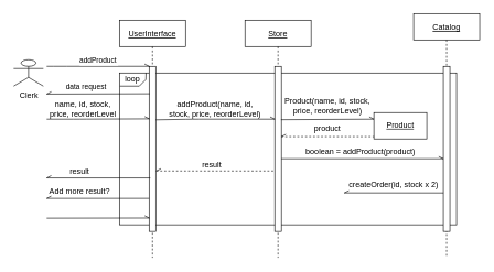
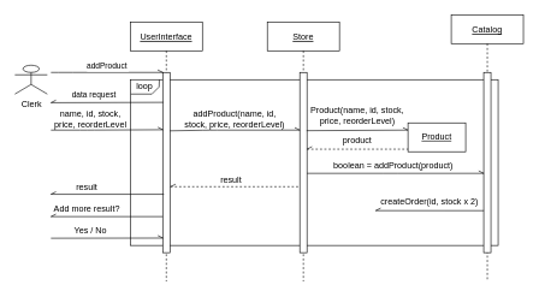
  <mxCell id="0" />
  <mxCell id="1" parent="0" />
  <mxCell id="2" value="" style="rounded=0;whiteSpace=wrap;html=1;fillColor=none;" vertex="1" parent="1"><mxGeometry x="180" y="110" width="510" height="230" as="geometry" /></mxCell>
  <mxCell id="3" value="UserInterface" style="shape=umlLifeline;perimeter=lifelinePerimeter;container=1;collapsible=0;recursiveResize=0;rounded=0;shadow=0;strokeWidth=1;fontStyle=4" parent="1" vertex="1"><mxGeometry x="180" y="30" width="100" height="360" as="geometry" /></mxCell>
  <mxCell id="4" value="" style="points=[];perimeter=orthogonalPerimeter;rounded=0;shadow=0;strokeWidth=1;" parent="3" vertex="1"><mxGeometry x="45" y="70" width="10" height="250" as="geometry" /></mxCell>
  <mxCell id="5" value="Catalog" style="shape=umlLifeline;perimeter=lifelinePerimeter;container=1;collapsible=0;recursiveResize=0;rounded=0;shadow=0;strokeWidth=1;fontStyle=4" parent="1" vertex="1"><mxGeometry x="625" y="20" width="100" height="370" as="geometry" /></mxCell>
  <mxCell id="6" value="data request" style="verticalAlign=bottom;endArrow=none;shadow=0;strokeWidth=1;endFill=0;entryX=0.081;entryY=0.166;entryDx=0;entryDy=0;entryPerimeter=0;startArrow=openAsync;startFill=0;" parent="1" target="4" edge="1"><mxGeometry x="-0.23" y="2" relative="1" as="geometry"><mxPoint x="70" y="142" as="sourcePoint" /><mxPoint x="70" y="130" as="targetPoint" /><Array as="points" /><mxPoint as="offset" /></mxGeometry></mxCell>
  <mxCell id="7" value="&lt;div&gt;Clerk&lt;/div&gt;" style="shape=umlActor;verticalLabelPosition=bottom;verticalAlign=top;html=1;outlineConnect=0;" vertex="1" parent="1"><mxGeometry x="20" y="90" width="45" height="40" as="geometry" /></mxCell>
  <mxCell id="8" value="" style="points=[];perimeter=orthogonalPerimeter;rounded=0;shadow=0;strokeWidth=1;" parent="1" vertex="1"><mxGeometry x="670" y="100" width="10" height="250" as="geometry" /></mxCell>
  <mxCell id="9" value="addProduct" style="verticalAlign=bottom;startArrow=none;endArrow=openAsync;startSize=8;shadow=0;strokeWidth=1;endFill=0;startFill=0;" parent="1" target="4" edge="1"><mxGeometry relative="1" as="geometry"><mxPoint x="70" y="100" as="sourcePoint" /><Array as="points"><mxPoint x="90" y="100" /></Array></mxGeometry></mxCell>
  <mxCell id="10" value="" style="endArrow=openAsync;html=1;endFill=0;entryX=0.022;entryY=0.318;entryDx=0;entryDy=0;entryPerimeter=0;" edge="1" parent="1" target="4"><mxGeometry width="50" height="50" relative="1" as="geometry"><mxPoint x="70" y="180" as="sourcePoint" /><mxPoint x="180" y="180" as="targetPoint" /><Array as="points"><mxPoint x="120" y="180" /></Array></mxGeometry></mxCell>
  <mxCell id="11" value="&lt;div&gt;name, id, stock, price, reorderLevel&lt;/div&gt;" style="text;html=1;strokeColor=none;fillColor=none;align=center;verticalAlign=middle;whiteSpace=wrap;rounded=0;" vertex="1" parent="1"><mxGeometry x="70" y="150" width="110" height="30" as="geometry" /></mxCell>
  <mxCell id="12" value="Store" style="shape=umlLifeline;perimeter=lifelinePerimeter;container=1;collapsible=0;recursiveResize=0;rounded=0;shadow=0;strokeWidth=1;fontStyle=4" vertex="1" parent="1"><mxGeometry x="370" y="30" width="100" height="360" as="geometry" /></mxCell>
  <mxCell id="13" value="" style="points=[];perimeter=orthogonalPerimeter;rounded=0;shadow=0;strokeWidth=1;" vertex="1" parent="12"><mxGeometry x="45" y="70" width="10" height="250" as="geometry" /></mxCell>
  <mxCell id="14" value="" style="endArrow=openAsync;html=1;endFill=0;exitX=0.993;exitY=0.324;exitDx=0;exitDy=0;exitPerimeter=0;" edge="1" parent="1" source="4" target="13"><mxGeometry width="50" height="50" relative="1" as="geometry"><mxPoint x="270" y="205" as="sourcePoint" /><mxPoint x="320" y="155" as="targetPoint" /><Array as="points"><mxPoint x="290" y="180" /></Array></mxGeometry></mxCell>
  <mxCell id="15" value="&lt;div&gt;addProduct(name, id, stock, price, reorderLevel)&lt;/div&gt;" style="text;html=1;strokeColor=none;fillColor=none;align=center;verticalAlign=middle;whiteSpace=wrap;rounded=0;" vertex="1" parent="1"><mxGeometry x="250" y="155" width="150" height="20" as="geometry" /></mxCell>
  <mxCell id="16" value="" style="endArrow=openAsync;html=1;exitX=0.945;exitY=0.323;exitDx=0;exitDy=0;exitPerimeter=0;entryX=0;entryY=0.25;entryDx=0;entryDy=0;endFill=0;" edge="1" parent="1" source="13" target="17"><mxGeometry width="50" height="50" relative="1" as="geometry"><mxPoint x="470" y="195" as="sourcePoint" /><mxPoint x="520" y="180" as="targetPoint" /></mxGeometry></mxCell>
  <mxCell id="17" value="" style="rounded=0;whiteSpace=wrap;html=1;" vertex="1" parent="1"><mxGeometry x="565" y="170" width="80" height="40" as="geometry" /></mxCell>
  <mxCell id="18" value="&lt;div&gt;Product&lt;/div&gt;" style="text;html=1;strokeColor=none;fillColor=none;align=center;verticalAlign=middle;whiteSpace=wrap;rounded=0;fontStyle=4" vertex="1" parent="1"><mxGeometry x="585" y="180" width="40" height="20" as="geometry" /></mxCell>
  <mxCell id="19" value="&lt;div&gt;Product(name, id, stock, price, reorderLevel)&lt;/div&gt;" style="text;html=1;strokeColor=none;fillColor=none;align=center;verticalAlign=middle;whiteSpace=wrap;rounded=0;" vertex="1" parent="1"><mxGeometry x="420" y="150" width="150" height="20" as="geometry" /></mxCell>
  <mxCell id="20" value="" style="endArrow=none;dashed=1;html=1;entryX=0.002;entryY=0.911;entryDx=0;entryDy=0;entryPerimeter=0;endFill=0;startArrow=openAsync;startFill=0;" edge="1" parent="1" source="13" target="17"><mxGeometry width="50" height="50" relative="1" as="geometry"><mxPoint x="410" y="250" as="sourcePoint" /><mxPoint x="560" y="210" as="targetPoint" /></mxGeometry></mxCell>
  <mxCell id="21" value="product" style="text;html=1;strokeColor=none;fillColor=none;align=center;verticalAlign=middle;whiteSpace=wrap;rounded=0;" vertex="1" parent="1"><mxGeometry x="475" y="185" width="40" height="20" as="geometry" /></mxCell>
  <mxCell id="22" value="" style="endArrow=openAsync;html=1;endFill=0;" edge="1" parent="1" source="13" target="8"><mxGeometry width="50" height="50" relative="1" as="geometry"><mxPoint x="410" y="250" as="sourcePoint" /><mxPoint x="460" y="200" as="targetPoint" /><Array as="points"><mxPoint x="540" y="240" /></Array></mxGeometry></mxCell>
  <mxCell id="23" value="&lt;div&gt;boolean = addProduct(product)&lt;/div&gt;" style="text;html=1;strokeColor=none;fillColor=none;align=center;verticalAlign=middle;whiteSpace=wrap;rounded=0;" vertex="1" parent="1"><mxGeometry x="440" y="220" width="210" height="20" as="geometry" /></mxCell>
  <mxCell id="24" value="" style="endArrow=none;dashed=1;html=1;exitX=1.081;exitY=0.634;exitDx=0;exitDy=0;exitPerimeter=0;startArrow=openAsync;startFill=0;endFill=0;" edge="1" parent="1" source="4" target="13"><mxGeometry width="50" height="50" relative="1" as="geometry"><mxPoint x="410" y="250" as="sourcePoint" /><mxPoint x="340" y="370" as="targetPoint" /></mxGeometry></mxCell>
  <mxCell id="25" value="&lt;div&gt;result&lt;/div&gt;" style="text;html=1;strokeColor=none;fillColor=none;align=center;verticalAlign=middle;whiteSpace=wrap;rounded=0;" vertex="1" parent="1"><mxGeometry x="300" y="240" width="40" height="20" as="geometry" /></mxCell>
  <mxCell id="26" value="" style="endArrow=none;html=1;endFill=0;entryX=0.176;entryY=0.676;entryDx=0;entryDy=0;entryPerimeter=0;startArrow=openAsync;startFill=0;" edge="1" parent="1" target="4"><mxGeometry width="50" height="50" relative="1" as="geometry"><mxPoint x="70" y="269" as="sourcePoint" /><mxPoint x="70" y="270" as="targetPoint" /></mxGeometry></mxCell>
  <mxCell id="27" value="result" style="text;html=1;strokeColor=none;fillColor=none;align=center;verticalAlign=middle;whiteSpace=wrap;rounded=0;" vertex="1" parent="1"><mxGeometry x="100" y="250" width="40" height="20" as="geometry" /></mxCell>
  <mxCell id="28" value="" style="endArrow=none;html=1;endFill=0;startArrow=openAsync;startFill=0;" edge="1" parent="1" target="4"><mxGeometry width="50" height="50" relative="1" as="geometry"><mxPoint x="70" y="300" as="sourcePoint" /><mxPoint x="70" y="300" as="targetPoint" /></mxGeometry></mxCell>
  <mxCell id="29" value="&lt;div&gt;Add more result?&lt;/div&gt;" style="text;html=1;strokeColor=none;fillColor=none;align=center;verticalAlign=middle;whiteSpace=wrap;rounded=0;" vertex="1" parent="1"><mxGeometry x="45" y="280" width="150" height="20" as="geometry" /></mxCell>
  <mxCell id="30" value="" style="endArrow=openAsync;html=1;entryX=0.022;entryY=0.919;entryDx=0;entryDy=0;entryPerimeter=0;endFill=0;" edge="1" parent="1" target="4"><mxGeometry width="50" height="50" relative="1" as="geometry"><mxPoint x="70" y="330" as="sourcePoint" /><mxPoint x="120" y="350" as="targetPoint" /></mxGeometry></mxCell>
+ <mxCell id="31" value="Yes / No" style="text;html=1;strokeColor=none;fillColor=none;align=center;verticalAlign=middle;whiteSpace=wrap;rounded=0;" vertex="1" parent="1"><mxGeometry x="90" y="310" width="70" height="20" as="geometry" /></mxCell>
  <mxCell id="32" value="" style="endArrow=none;html=1;exitX=0.019;exitY=1.001;exitDx=0;exitDy=0;exitPerimeter=0;entryX=0.079;entryY=0;entryDx=0;entryDy=0;entryPerimeter=0;rounded=0;" edge="1" parent="1" source="33" target="2"><mxGeometry width="50" height="50" relative="1" as="geometry"><mxPoint x="240" y="190" as="sourcePoint" /><mxPoint x="290" y="140" as="targetPoint" /><Array as="points"><mxPoint x="210" y="130" /><mxPoint x="220" y="120" /></Array></mxGeometry></mxCell>
  <mxCell id="33" value="loop" style="text;html=1;strokeColor=none;fillColor=none;align=center;verticalAlign=middle;whiteSpace=wrap;rounded=0;" vertex="1" parent="1"><mxGeometry x="180" y="110" width="40" height="20" as="geometry" /></mxCell>
  <mxCell id="34" value="createOrder(id, stock x 2)" style="text;html=1;strokeColor=none;fillColor=none;align=center;verticalAlign=middle;whiteSpace=wrap;rounded=0;" vertex="1" parent="1"><mxGeometry x="520" y="270" width="150" height="20" as="geometry" /></mxCell>
  <mxCell id="35" value="" style="endArrow=none;html=1;entryX=0.011;entryY=0.767;entryDx=0;entryDy=0;entryPerimeter=0;endFill=0;startArrow=openAsync;startFill=0;exitX=0.667;exitY=0.79;exitDx=0;exitDy=0;exitPerimeter=0;" edge="1" parent="1" source="2" target="8"><mxGeometry width="50" height="50" relative="1" as="geometry"><mxPoint x="539.767" y="292" as="sourcePoint" /><mxPoint x="500.75" y="300.07" as="targetPoint" /></mxGeometry></mxCell>
